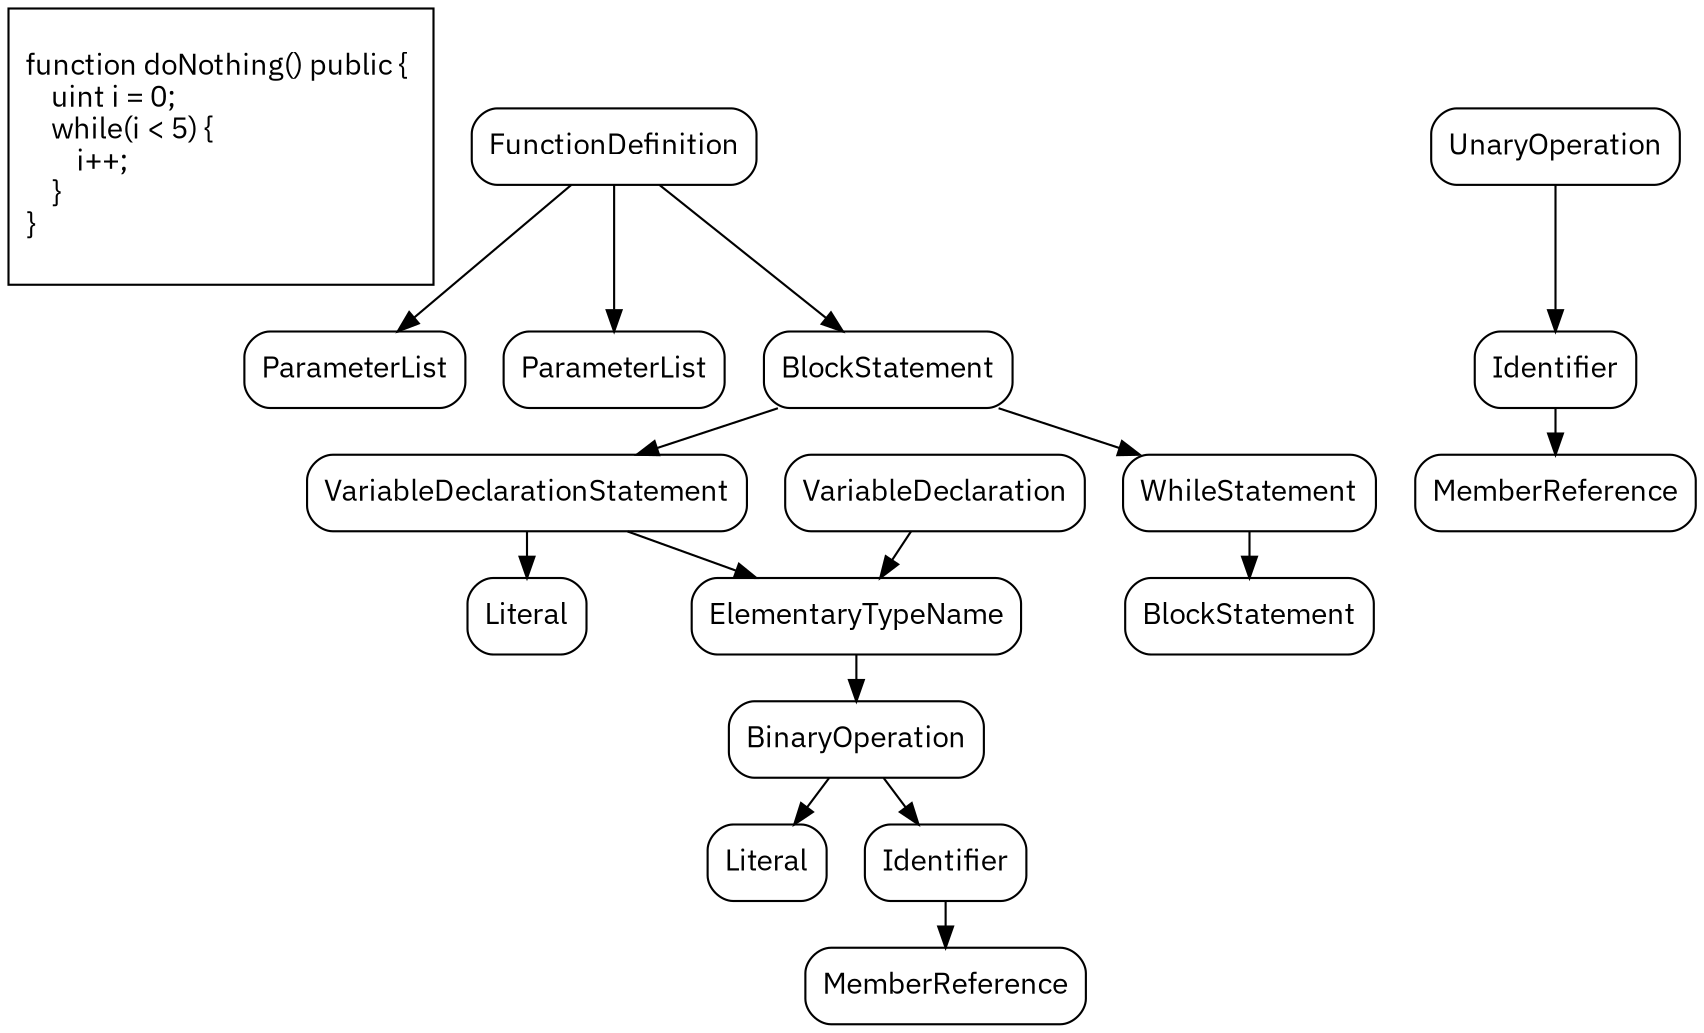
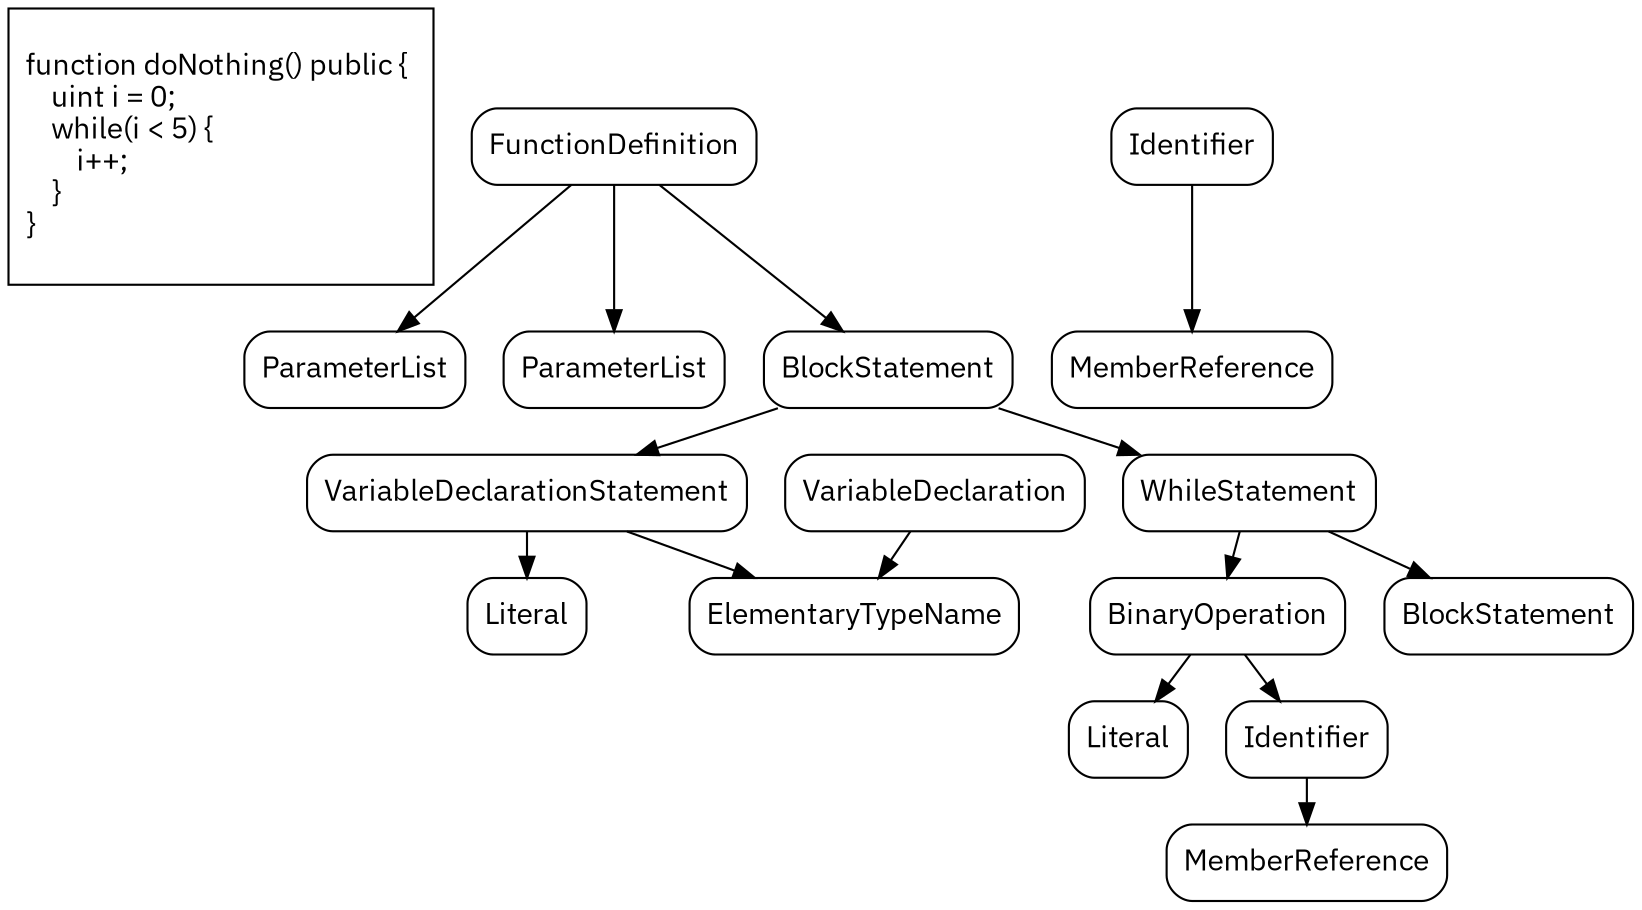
  digraph {
    fontname="IBM Plex Sans"
    ranksep=0.3
    node [fontname="IBM Plex Sans" shape=box style=rounded]
    edge [fontname="IBM Plex Sans"]
    n1 [label="\nfunction doNothing() public { \l    uint i = 0;\l    while(i < 5) {\l        i++;\l    }\l}\l\n" style=""]
    n2 [label=FunctionDefinition]
    n3 [label=ParameterList]
    n4 [label=ParameterList]
    n5 [label=BlockStatement]
    n6 [label=VariableDeclarationStatement]
    n7 [label=WhileStatement]
    n8 [label=Literal]
    n9 [label=ElementaryTypeName]
    n10 [label=BinaryOperation]
    n11 [label=BlockStatement]
    n12 [label=VariableDeclaration]
    n13 [label=Literal]
    n14 [label=Identifier]
    n15 [label=MemberReference]
-   n16 [label=UnaryOperation]
    n17 [label=Identifier]
    n18 [label=MemberReference]
    n2 -> n3
    n2 -> n4
    n2 -> n5
    n5 -> n6
    n5 -> n7
    n6 -> n8
    n6 -> n9
-   n9 -> n10
+   n7 -> n10
    n7 -> n11
    n10 -> n13
    n10 -> n14
    n12 -> n9
    n14 -> n15
-   n16 -> n17
    n17 -> n18
  }
